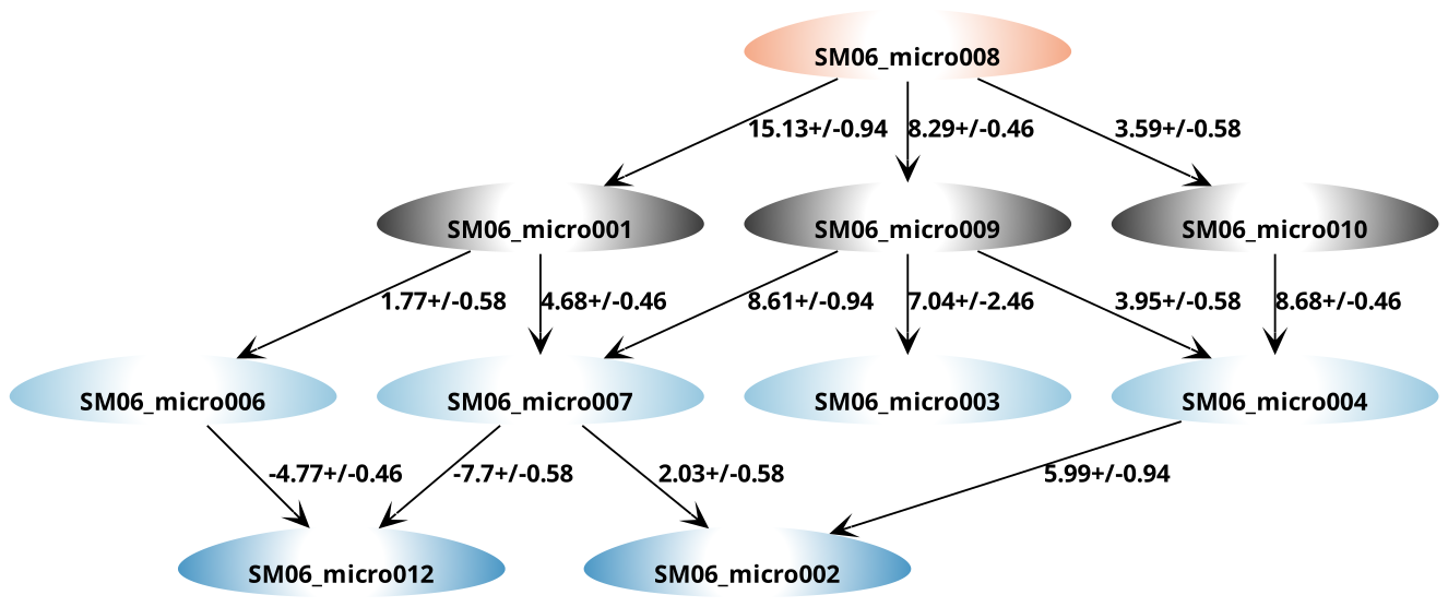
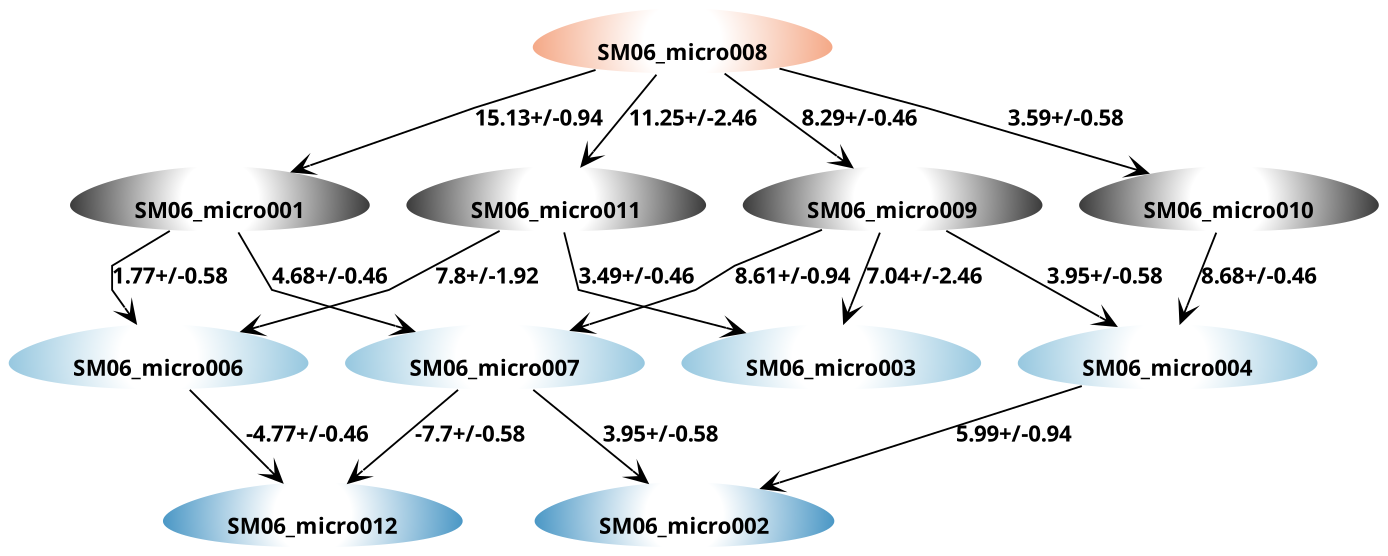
  strict digraph {
    fontname="sans bold"
    splines=polyline
    node [charge=0 color="#ffffff:#333333" fontcolor=black fontname="sans bold" fontsize=12 labelloc=b penwidth=1 shape=egg style=radial]
    edge [SEM=0.58 arrowhead=vee fontname="sans bold" fontsize=12 splines=polyline]
    SM06_micro001 [height=0.5 width=0.79843]
    SM06_micro009 [height=0.5 width=0.79843]
+   SM06_micro011 [height=0.5 width=0.79843]
    SM06_micro010 [height=0.5 width=0.79843]
    SM06_micro002 [charge=2 color="#ffffff:#4393c3" height=0.5 width=0.79843]
    SM06_micro012 [charge=2 color="#ffffff:#4393c3" height=0.5 width=0.79843]
    SM06_micro008 [charge=-1 color="#ffffff:#f4a582" height=0.5 width=0.79843]
    SM06_micro006 [charge=1 color="#ffffff:#92c5de" height=0.5 width=0.79843]
    SM06_micro007 [charge=1 color="#ffffff:#92c5de" height=0.5 width=0.79843]
    SM06_micro004 [charge=1 color="#ffffff:#92c5de" height=0.5 width=0.79843]
    SM06_micro003 [charge=1 color="#ffffff:#92c5de" height=0.5 width=0.79843]
    subgraph sub_1 {
      label="Neutral charge"
      SM06_micro001
      SM06_micro009
+     SM06_micro011
      SM06_micro010
    }
    subgraph sub_2 {
      label="+2 charge"
      SM06_micro002
      SM06_micro012
    }
    subgraph sub_3 {
      label="-1 charge"
      SM06_micro008
    }
    subgraph sub_4 {
      label="+1 charge"
      SM06_micro006
      SM06_micro007
      SM06_micro004
      SM06_micro003
    }
    SM06_micro001 -> SM06_micro006 [label="1.77+/-0.58" pKa=1.77]
    SM06_micro001 -> SM06_micro007 [SEM=0.46 label="4.68+/-0.46" pKa=4.68]
    SM06_micro009 -> SM06_micro007 [SEM=0.94 label="8.61+/-0.94" pKa=8.61]
    SM06_micro009 -> SM06_micro004 [label="3.95+/-0.58" pKa=3.95]
    SM06_micro009 -> SM06_micro003 [SEM=2.46 label="7.04+/-2.46" pKa=7.04]
+   SM06_micro011 -> SM06_micro006 [SEM=1.92 label="7.8+/-1.92" pKa=7.8]
+   SM06_micro011 -> SM06_micro003 [SEM=0.46 label="3.49+/-0.46" pKa=3.49]
    SM06_micro010 -> SM06_micro004 [SEM=0.46 label="8.68+/-0.46" pKa=8.68]
    SM06_micro008 -> SM06_micro001 [SEM=0.94 label="15.13+/-0.94" pKa=15.13]
    SM06_micro008 -> SM06_micro009 [SEM=0.46 label="8.29+/-0.46" pKa=8.29]
+   SM06_micro008 -> SM06_micro011 [SEM=2.46 label="11.25+/-2.46" pKa=11.25]
    SM06_micro008 -> SM06_micro010 [label="3.59+/-0.58" pKa=3.59]
    SM06_micro006 -> SM06_micro012 [SEM=0.46 label="-4.77+/-0.46" pKa=-4.77]
-   SM06_micro007 -> SM06_micro002 [label="2.03+/-0.58" pKa=2.03]
+   SM06_micro007 -> SM06_micro002 [label="3.95+/-0.58" pKa=2.03]
    SM06_micro007 -> SM06_micro012 [label="-7.7+/-0.58" pKa=-7.7]
    SM06_micro004 -> SM06_micro002 [SEM=0.94 label="5.99+/-0.94" pKa=5.99]
  }
